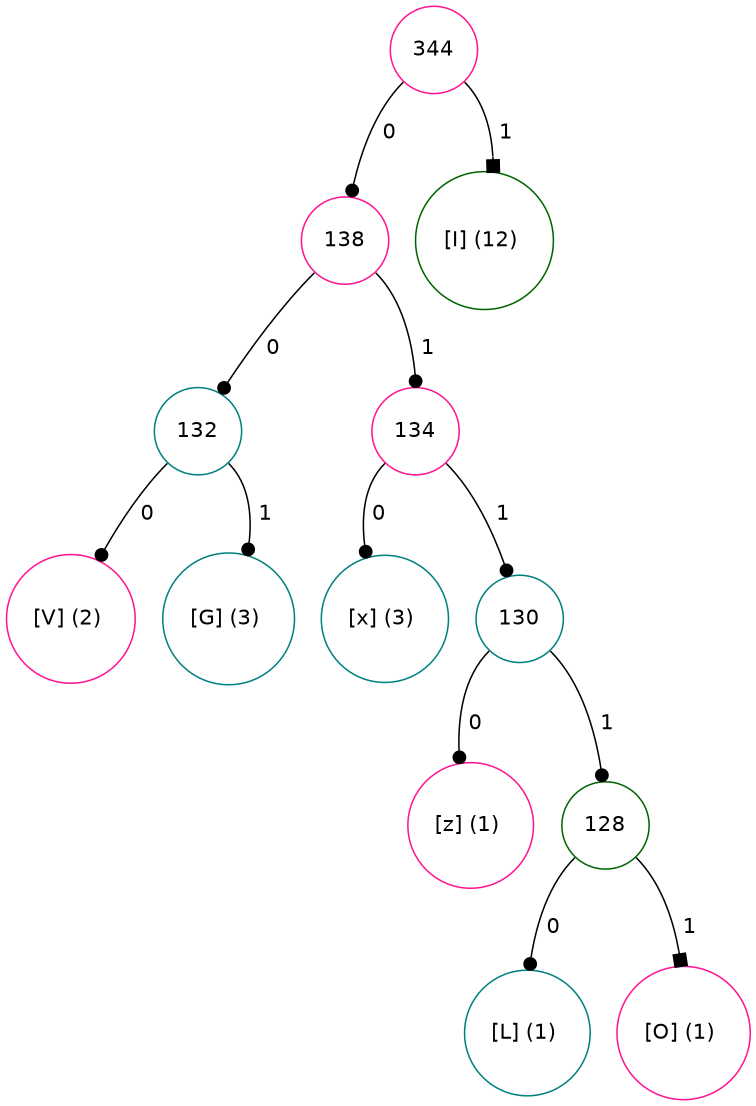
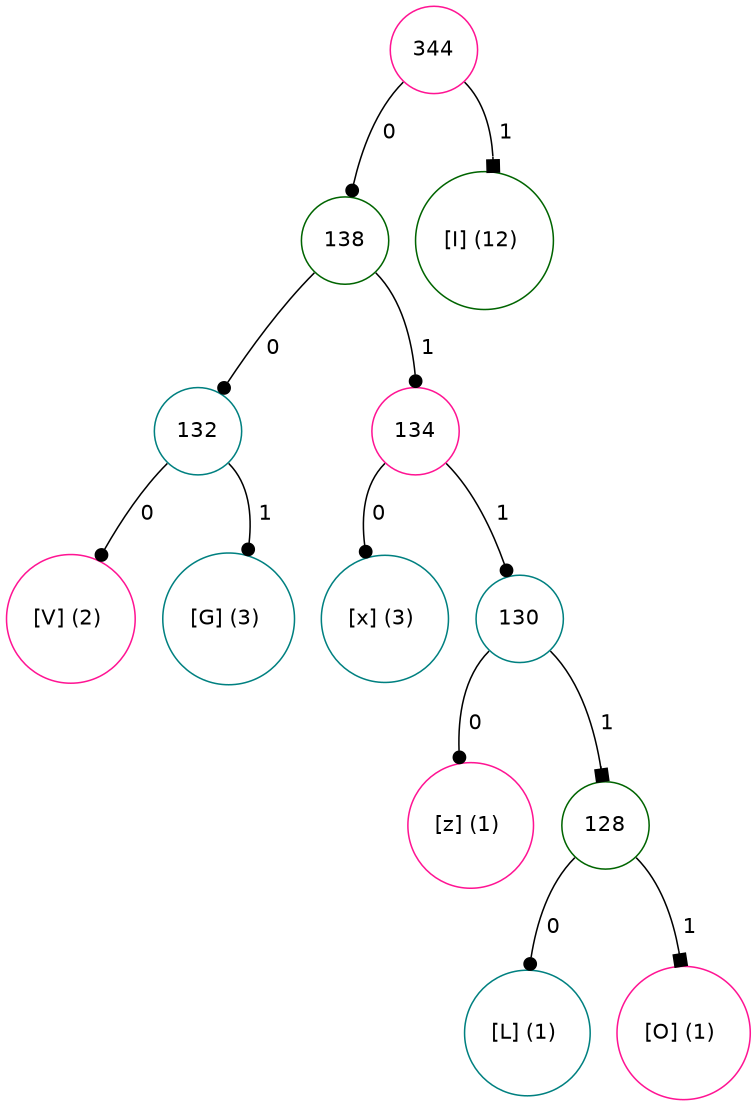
  digraph {
    fontname="DejaVu Sans"
    node [color=deeppink fontname="DejaVu Sans" shape=circle]
    edge [arrowhead=dot fontname="DejaVu Sans" tailport=se]
    n1 [color=darkgreen label="[I] (12) " width=0.5]
    n2 [label=344 width=0.5]
-   n3 [label=138 width=0.5]
+   n3 [color=darkgreen label=138 width=0.5]
    n4 [color=teal label=132 width=0.5]
    n5 [label=134 width=0.5]
    n6 [color=teal label="[G] (3) " width=0.5]
    n7 [label="[V] (2) " width=0.5]
    n8 [color=teal label="[x] (3) " width=0.5]
    n9 [color=teal label=130 width=0.5]
    n10 [label="[z] (1) " width=0.5]
    n11 [color=darkgreen label=128 width=0.5]
    n12 [color=teal label="[L] (1) " width=0.5]
    n13 [label="[O] (1) " width=0.5]
    n2 -> n1 [arrowhead=box label=" 1"]
    n2 -> n3 [label=" 0" tailport=sw]
    n3 -> n4 [label=" 0" tailport=sw]
    n3 -> n5 [label=" 1"]
    n4 -> n6 [label=" 1"]
    n4 -> n7 [label=" 0" tailport=sw]
    n5 -> n8 [label=" 0" tailport=sw]
    n5 -> n9 [label=" 1"]
    n9 -> n10 [label=" 0" tailport=sw]
-   n9 -> n11 [label=" 1"]
+   n9 -> n11 [arrowhead=box label=" 1"]
    n11 -> n12 [label=" 0" tailport=sw]
    n11 -> n13 [arrowhead=box label=" 1"]
  }
